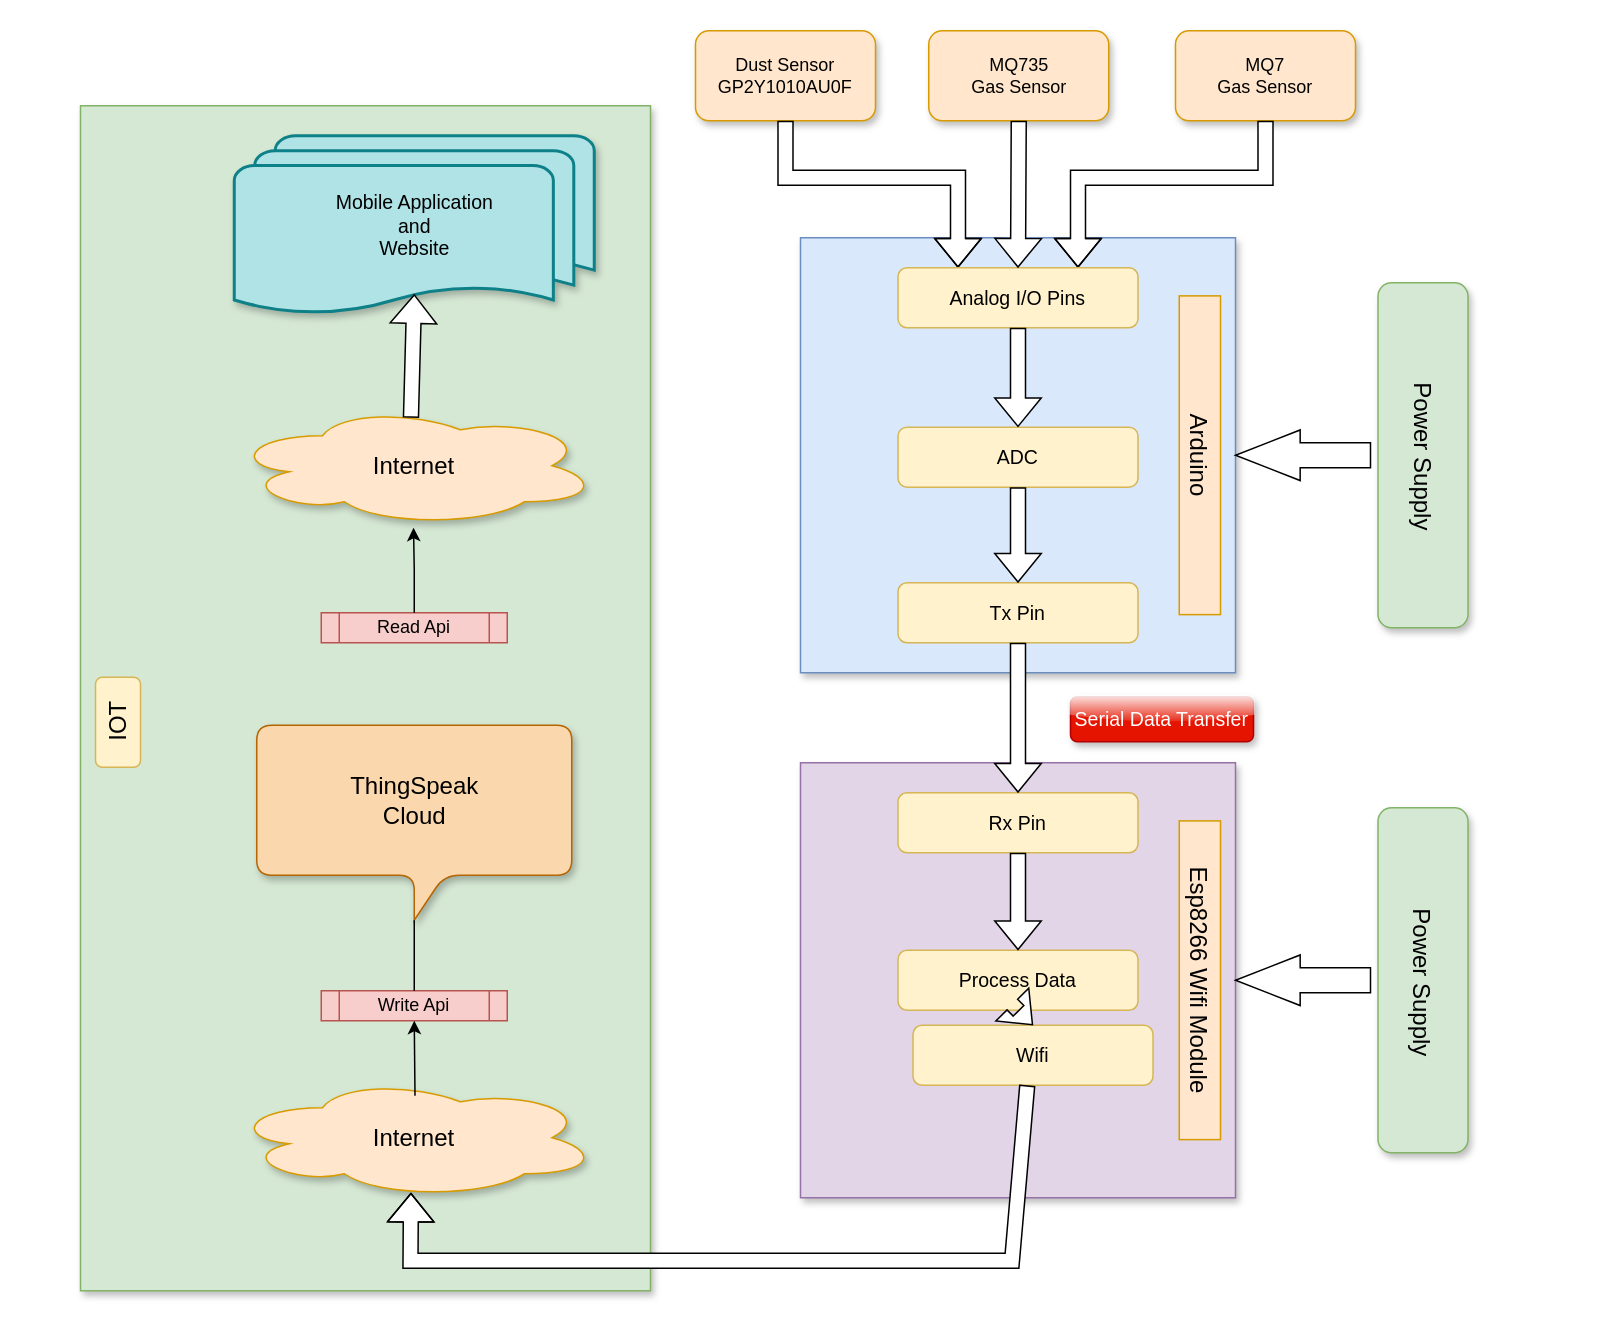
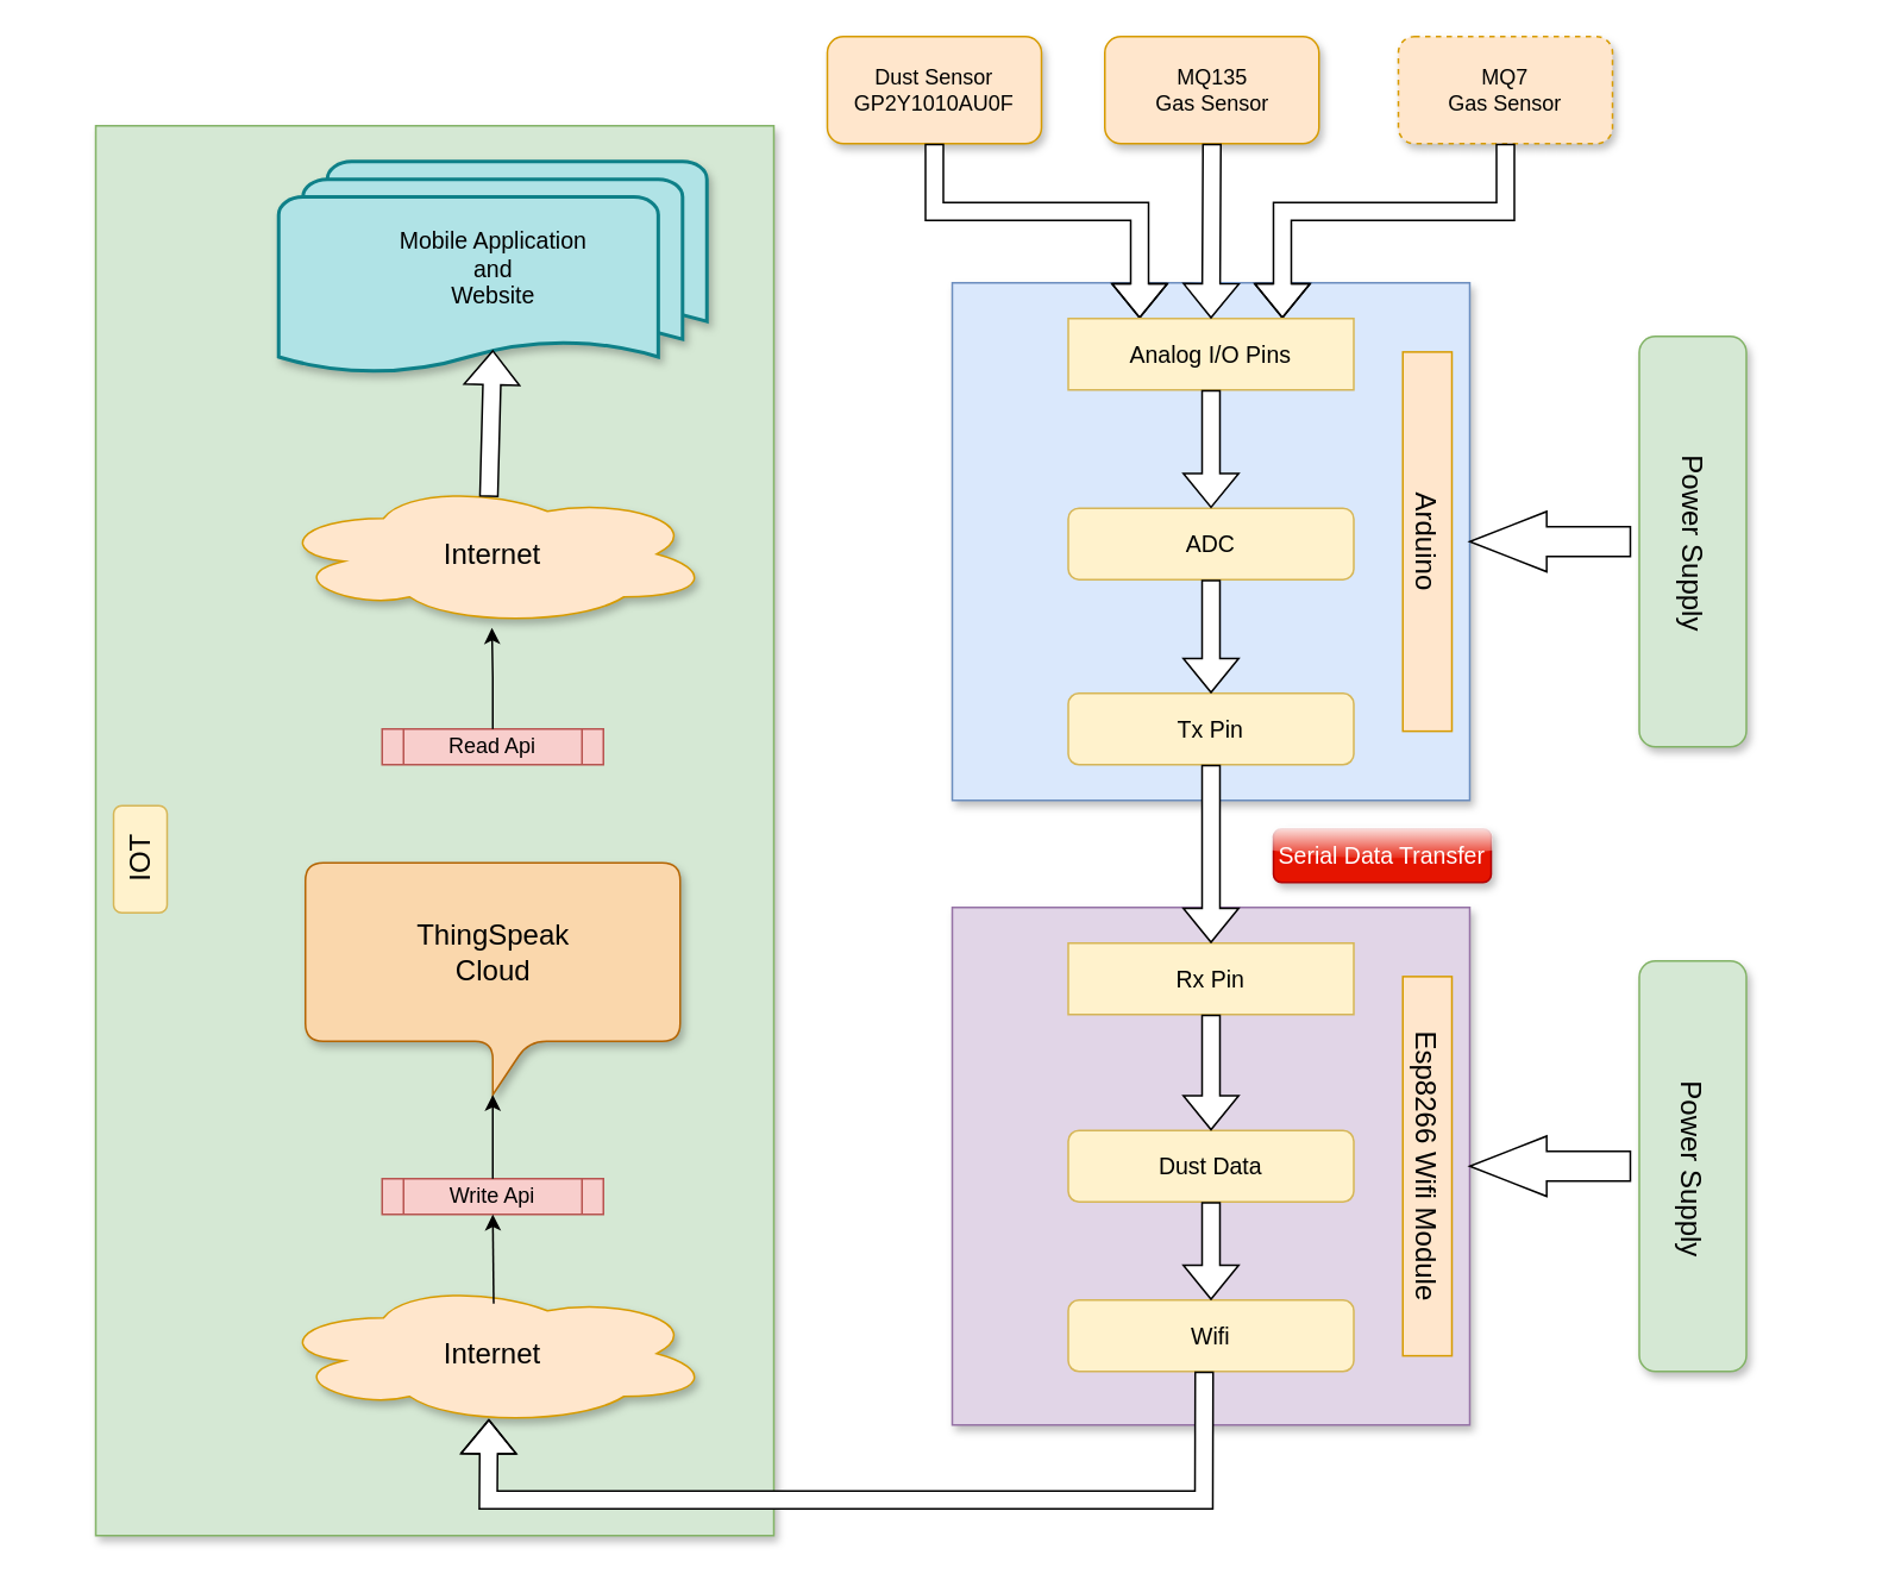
  <mxCell id="0" />
  <mxCell id="1" parent="0" />
  <mxCell id="2" value="" style="rounded=0;whiteSpace=wrap;html=1;fillColor=#d5e8d4;strokeColor=#82b366;shadow=1;" vertex="1" parent="1"><mxGeometry x="53" y="70" width="380" height="790" as="geometry" /></mxCell>
  <mxCell id="3" value="Dust Sensor&lt;br&gt;GP2Y1010AU0F" style="rounded=1;whiteSpace=wrap;html=1;fillColor=#ffe6cc;strokeColor=#d79b00;shadow=1;" vertex="1" parent="1"><mxGeometry x="463" y="20" width="120" height="60" as="geometry" /></mxCell>
- <mxCell id="4" value="MQ735&lt;br&gt;Gas Sensor" style="rounded=1;whiteSpace=wrap;html=1;fillColor=#ffe6cc;strokeColor=#d79b00;shadow=1;" vertex="1" parent="1"><mxGeometry x="618.5" y="20" width="120" height="60" as="geometry" /></mxCell>
- <mxCell id="5" value="MQ7&lt;br&gt;Gas Sensor" style="rounded=1;whiteSpace=wrap;html=1;fillColor=#ffe6cc;strokeColor=#d79b00;shadow=1;" vertex="1" parent="1"><mxGeometry x="783" y="20" width="120" height="60" as="geometry" /></mxCell>
+ <mxCell id="4" value="MQ135&lt;br&gt;Gas Sensor" style="rounded=1;whiteSpace=wrap;html=1;fillColor=#ffe6cc;strokeColor=#d79b00;shadow=1;" vertex="1" parent="1"><mxGeometry x="618.5" y="20" width="120" height="60" as="geometry" /></mxCell>
+ <mxCell id="5" value="MQ7&lt;br&gt;Gas Sensor" style="rounded=1;whiteSpace=wrap;html=1;fillColor=#ffe6cc;strokeColor=#d79b00;shadow=1;dashed=1;" vertex="1" parent="1"><mxGeometry x="783" y="20" width="120" height="60" as="geometry" /></mxCell>
  <mxCell id="6" value="" style="whiteSpace=wrap;html=1;aspect=fixed;fillColor=#dae8fc;strokeColor=#6c8ebf;glass=0;shadow=1;rounded=0;" vertex="1" parent="1"><mxGeometry x="533" y="158" width="290" height="290" as="geometry" /></mxCell>
  <mxCell id="7" value="&lt;font style=&quot;font-size: 16px;&quot;&gt;Arduino&lt;/font&gt;" style="text;html=1;align=center;verticalAlign=middle;whiteSpace=wrap;rounded=0;rotation=90;fillColor=#ffe6cc;strokeColor=#d79b00;" vertex="1" parent="1"><mxGeometry x="693" y="289.25" width="212.5" height="27.5" as="geometry" /></mxCell>
  <mxCell id="8" value="" style="rounded=1;whiteSpace=wrap;html=1;fillColor=#d5e8d4;strokeColor=#82b366;direction=north;shadow=1;" vertex="1" parent="1"><mxGeometry x="918" y="188" width="60" height="230" as="geometry" /></mxCell>
  <mxCell id="9" value="&lt;font style=&quot;font-size: 16px;&quot;&gt;Power Supply&lt;/font&gt;" style="text;html=1;strokeColor=none;fillColor=none;align=center;verticalAlign=middle;whiteSpace=wrap;rounded=0;rotation=90;" vertex="1" parent="1"><mxGeometry x="853" y="289.25" width="190" height="30" as="geometry" /></mxCell>
  <mxCell id="10" value="" style="shape=singleArrow;whiteSpace=wrap;html=1;arrowWidth=0.495;arrowSize=0.479;direction=west;fillColor=#FFFFFF;" vertex="1" parent="1"><mxGeometry x="823" y="286.12" width="90" height="33.75" as="geometry" /></mxCell>
  <mxCell id="11" value="" style="shape=flexArrow;endArrow=classic;html=1;rounded=0;exitX=0.5;exitY=1;exitDx=0;exitDy=0;fillColor=#FFFFFF;entryX=0.25;entryY=0;entryDx=0;entryDy=0;" edge="1" parent="1" source="3" target="13"><mxGeometry width="50" height="50" relative="1" as="geometry"><mxPoint x="333" y="168" as="sourcePoint" /><mxPoint x="606" y="188" as="targetPoint" /><Array as="points"><mxPoint x="523" y="118" /><mxPoint x="638" y="118" /></Array></mxGeometry></mxCell>
  <mxCell id="12" value="" style="shape=flexArrow;endArrow=classic;html=1;rounded=0;entryX=0.75;entryY=0;entryDx=0;entryDy=0;exitX=0.5;exitY=1;exitDx=0;exitDy=0;fillColor=#FFFFFF;" edge="1" parent="1" source="5" target="13"><mxGeometry width="50" height="50" relative="1" as="geometry"><mxPoint x="853" y="138" as="sourcePoint" /><mxPoint x="903" y="88" as="targetPoint" /><Array as="points"><mxPoint x="843" y="118" /><mxPoint x="718" y="118" /></Array></mxGeometry></mxCell>
- <mxCell id="13" value="&lt;font style=&quot;font-size: 13px;&quot;&gt;Analog I/O Pins&lt;/font&gt;" style="rounded=1;whiteSpace=wrap;html=1;fillColor=#fff2cc;strokeColor=#d6b656;" vertex="1" parent="1"><mxGeometry x="598" y="178" width="160" height="40" as="geometry" /></mxCell>
+ <mxCell id="13" value="&lt;font style=&quot;font-size: 13px;&quot;&gt;Analog I/O Pins&lt;/font&gt;" style="whiteSpace=wrap;html=1;fillColor=#fff2cc;strokeColor=#d6b656;rounded=0;" vertex="1" parent="1"><mxGeometry x="598" y="178" width="160" height="40" as="geometry" /></mxCell>
  <mxCell id="14" value="&lt;font style=&quot;font-size: 13px;&quot;&gt;ADC&lt;/font&gt;" style="rounded=1;whiteSpace=wrap;html=1;fillColor=#fff2cc;strokeColor=#d6b656;" vertex="1" parent="1"><mxGeometry x="598" y="284.25" width="160" height="40" as="geometry" /></mxCell>
  <mxCell id="15" value="" style="shape=flexArrow;endArrow=classic;html=1;rounded=0;exitX=0.5;exitY=1;exitDx=0;exitDy=0;entryX=0.5;entryY=0;entryDx=0;entryDy=0;fillStyle=auto;fillColor=#FFFFFF;" edge="1" parent="1" source="4" target="13"><mxGeometry width="50" height="50" relative="1" as="geometry"><mxPoint x="663" y="108" as="sourcePoint" /><mxPoint x="713" y="58" as="targetPoint" /></mxGeometry></mxCell>
  <mxCell id="16" value="" style="shape=flexArrow;endArrow=classic;html=1;rounded=0;entryX=0.5;entryY=0;entryDx=0;entryDy=0;exitX=0.5;exitY=1;exitDx=0;exitDy=0;fillColor=#FFFFFF;" edge="1" parent="1" source="13" target="14"><mxGeometry width="50" height="50" relative="1" as="geometry"><mxPoint x="683" y="228" as="sourcePoint" /><mxPoint x="713" y="218" as="targetPoint" /></mxGeometry></mxCell>
  <mxCell id="17" value="&lt;span style=&quot;font-size: 13px;&quot;&gt;Tx Pin&lt;/span&gt;" style="rounded=1;whiteSpace=wrap;html=1;fillColor=#fff2cc;strokeColor=#d6b656;" vertex="1" parent="1"><mxGeometry x="598" y="388" width="160" height="40" as="geometry" /></mxCell>
  <mxCell id="18" value="" style="shape=flexArrow;endArrow=classic;html=1;rounded=0;exitX=0.5;exitY=1;exitDx=0;exitDy=0;entryX=0.5;entryY=0;entryDx=0;entryDy=0;fillColor=#FFFFFF;" edge="1" parent="1" source="14" target="17"><mxGeometry width="50" height="50" relative="1" as="geometry"><mxPoint x="683" y="348" as="sourcePoint" /><mxPoint x="683" y="388" as="targetPoint" /></mxGeometry></mxCell>
  <mxCell id="19" value="" style="whiteSpace=wrap;html=1;aspect=fixed;fillColor=#e1d5e7;strokeColor=#9673a6;rounded=0;glass=0;shadow=1;" vertex="1" parent="1"><mxGeometry x="533" y="508" width="290" height="290" as="geometry" /></mxCell>
  <mxCell id="20" value="" style="rounded=1;whiteSpace=wrap;html=1;fillColor=#d5e8d4;strokeColor=#82b366;direction=north;shadow=1;" vertex="1" parent="1"><mxGeometry x="918" y="538" width="60" height="230" as="geometry" /></mxCell>
  <mxCell id="21" value="&lt;font style=&quot;font-size: 16px;&quot;&gt;Power Supply&lt;/font&gt;" style="text;html=1;strokeColor=none;fillColor=none;align=center;verticalAlign=middle;whiteSpace=wrap;rounded=0;rotation=90;" vertex="1" parent="1"><mxGeometry x="853" y="639.88" width="190" height="30" as="geometry" /></mxCell>
  <mxCell id="22" value="" style="shape=singleArrow;whiteSpace=wrap;html=1;arrowWidth=0.495;arrowSize=0.479;direction=west;fillColor=#FFFFFF;" vertex="1" parent="1"><mxGeometry x="823" y="636.13" width="90" height="33.75" as="geometry" /></mxCell>
  <mxCell id="23" value="&lt;font style=&quot;font-size: 16px;&quot;&gt;Esp8266 Wifi Module&lt;br&gt;&lt;/font&gt;" style="text;html=1;align=center;verticalAlign=middle;whiteSpace=wrap;rounded=0;rotation=90;fillColor=#ffe6cc;strokeColor=#d79b00;" vertex="1" parent="1"><mxGeometry x="693" y="639.25" width="212.5" height="27.5" as="geometry" /></mxCell>
  <mxCell id="24" value="&lt;font style=&quot;font-size: 13px;&quot;&gt;Serial Data Transfer&lt;/font&gt;" style="text;html=1;align=center;verticalAlign=middle;whiteSpace=wrap;rounded=1;glass=1;shadow=1;fillColor=#e51400;fontColor=#ffffff;strokeColor=#B20000;" vertex="1" parent="1"><mxGeometry x="713" y="464" width="122" height="30" as="geometry" /></mxCell>
- <mxCell id="25" value="&lt;font style=&quot;font-size: 13px;&quot;&gt;Rx Pin&lt;/font&gt;" style="rounded=1;whiteSpace=wrap;html=1;fillColor=#fff2cc;strokeColor=#d6b656;" vertex="1" parent="1"><mxGeometry x="598" y="528" width="160" height="40" as="geometry" /></mxCell>
+ <mxCell id="25" value="&lt;font style=&quot;font-size: 13px;&quot;&gt;Rx Pin&lt;/font&gt;" style="whiteSpace=wrap;html=1;fillColor=#fff2cc;strokeColor=#d6b656;rounded=0;" vertex="1" parent="1"><mxGeometry x="598" y="528" width="160" height="40" as="geometry" /></mxCell>
  <mxCell id="26" value="" style="shape=flexArrow;endArrow=classic;html=1;rounded=0;exitX=0.5;exitY=1;exitDx=0;exitDy=0;entryX=0.5;entryY=0;entryDx=0;entryDy=0;fillColor=#FFFFFF;" edge="1" parent="1" source="17" target="25"><mxGeometry width="50" height="50" relative="1" as="geometry"><mxPoint x="688" y="334" as="sourcePoint" /><mxPoint x="688" y="398" as="targetPoint" /></mxGeometry></mxCell>
- <mxCell id="27" value="&lt;span style=&quot;font-size: 13px;&quot;&gt;Process Data&lt;/span&gt;" style="rounded=1;whiteSpace=wrap;html=1;fillColor=#fff2cc;strokeColor=#d6b656;" vertex="1" parent="1"><mxGeometry x="598" y="633" width="160" height="40" as="geometry" /></mxCell>
- <mxCell id="28" value="&lt;span style=&quot;font-size: 13px;&quot;&gt;Wifi&lt;/span&gt;" style="rounded=1;whiteSpace=wrap;html=1;fillColor=#fff2cc;strokeColor=#d6b656;" vertex="1" parent="1"><mxGeometry x="608" y="683" width="160" height="40" as="geometry" /></mxCell>
+ <mxCell id="27" value="&lt;span style=&quot;font-size: 13px;&quot;&gt;Dust Data&lt;/span&gt;" style="rounded=1;whiteSpace=wrap;html=1;fillColor=#fff2cc;strokeColor=#d6b656;" vertex="1" parent="1"><mxGeometry x="598" y="633" width="160" height="40" as="geometry" /></mxCell>
+ <mxCell id="28" value="&lt;span style=&quot;font-size: 13px;&quot;&gt;Wifi&lt;/span&gt;" style="rounded=1;whiteSpace=wrap;html=1;fillColor=#fff2cc;strokeColor=#d6b656;" vertex="1" parent="1"><mxGeometry x="598" y="728" width="160" height="40" as="geometry" /></mxCell>
  <mxCell id="29" value="&lt;font style=&quot;font-size: 16px;&quot;&gt;Internet&lt;/font&gt;" style="ellipse;shape=cloud;whiteSpace=wrap;html=1;fillColor=#ffe6cc;strokeColor=#d79b00;shadow=1;" vertex="1" parent="1"><mxGeometry x="153" y="718" width="245" height="80" as="geometry" /></mxCell>
  <mxCell id="30" value="" style="shape=flexArrow;endArrow=classic;html=1;rounded=0;exitX=0.5;exitY=1;exitDx=0;exitDy=0;fillColor=#FFFFFF;entryX=0.5;entryY=0;entryDx=0;entryDy=0;" edge="1" parent="1" source="25" target="27"><mxGeometry width="50" height="50" relative="1" as="geometry"><mxPoint x="688" y="438" as="sourcePoint" /><mxPoint x="688" y="538" as="targetPoint" /></mxGeometry></mxCell>
  <mxCell id="31" value="" style="shape=flexArrow;endArrow=classic;html=1;rounded=0;exitX=0.5;exitY=1;exitDx=0;exitDy=0;fillColor=#FFFFFF;entryX=0.5;entryY=0;entryDx=0;entryDy=0;" edge="1" parent="1" source="27" target="28"><mxGeometry width="50" height="50" relative="1" as="geometry"><mxPoint x="688" y="578" as="sourcePoint" /><mxPoint x="688" y="643" as="targetPoint" /></mxGeometry></mxCell>
  <mxCell id="32" value="" style="shape=flexArrow;endArrow=classic;html=1;rounded=0;exitX=0.476;exitY=1;exitDx=0;exitDy=0;fillColor=#FFFFFF;exitPerimeter=0;entryX=0.491;entryY=0.958;entryDx=0;entryDy=0;entryPerimeter=0;" edge="1" parent="1" source="28" target="29"><mxGeometry width="50" height="50" relative="1" as="geometry"><mxPoint x="688" y="683" as="sourcePoint" /><mxPoint x="674" y="828" as="targetPoint" /><Array as="points"><mxPoint x="674" y="840" /><mxPoint x="273" y="840" /></Array></mxGeometry></mxCell>
  <mxCell id="33" value="Write Api" style="shape=process;whiteSpace=wrap;html=1;backgroundOutline=1;fillColor=#f8cecc;strokeColor=#b85450;" vertex="1" parent="1"><mxGeometry x="213.5" y="660" width="124" height="20" as="geometry" /></mxCell>
  <mxCell id="34" value="&lt;font style=&quot;font-size: 16px;&quot;&gt;ThingSpeak&lt;br&gt;Cloud&lt;/font&gt;" style="shape=callout;whiteSpace=wrap;html=1;perimeter=calloutPerimeter;rounded=1;shadow=1;fillColor=#fad7ac;strokeColor=#b46504;" vertex="1" parent="1"><mxGeometry x="170.5" y="483" width="210" height="130" as="geometry" /></mxCell>
  <mxCell id="35" value="Read Api" style="shape=process;whiteSpace=wrap;html=1;backgroundOutline=1;fillColor=#f8cecc;strokeColor=#b85450;" vertex="1" parent="1"><mxGeometry x="213.5" y="408" width="124" height="20" as="geometry" /></mxCell>
  <mxCell id="36" value="&lt;font style=&quot;font-size: 16px;&quot;&gt;Internet&lt;/font&gt;" style="ellipse;shape=cloud;whiteSpace=wrap;html=1;fillColor=#ffe6cc;strokeColor=#d79b00;shadow=1;" vertex="1" parent="1"><mxGeometry x="153" y="270" width="245" height="80" as="geometry" /></mxCell>
  <mxCell id="37" value="&lt;font style=&quot;font-size: 13px;&quot;&gt;Mobile Application&lt;br&gt;and&lt;br&gt;Website&lt;/font&gt;" style="strokeWidth=2;html=1;shape=mxgraph.flowchart.multi-document;whiteSpace=wrap;fillColor=#b0e3e6;strokeColor=#0e8088;shadow=1;" vertex="1" parent="1"><mxGeometry x="155.5" y="90" width="240" height="120" as="geometry" /></mxCell>
  <mxCell id="38" value="" style="endArrow=classic;html=1;rounded=0;entryX=0.5;entryY=1;entryDx=0;entryDy=0;" edge="1" parent="1" target="33"><mxGeometry width="50" height="50" relative="1" as="geometry"><mxPoint x="276" y="730" as="sourcePoint" /><mxPoint x="273" y="700" as="targetPoint" /></mxGeometry></mxCell>
- <mxCell id="39" style="edgeStyle=orthogonalEdgeStyle;rounded=0;orthogonalLoop=1;jettySize=auto;html=1;exitX=0.5;exitY=0;exitDx=0;exitDy=0;entryX=0;entryY=0;entryDx=105;entryDy=130;entryPerimeter=0;endArrow=none;" edge="1" parent="1" source="33" target="34"><mxGeometry relative="1" as="geometry" /></mxCell>
+ <mxCell id="39" style="edgeStyle=orthogonalEdgeStyle;rounded=0;orthogonalLoop=1;jettySize=auto;html=1;exitX=0.5;exitY=0;exitDx=0;exitDy=0;entryX=0;entryY=0;entryDx=105;entryDy=130;entryPerimeter=0;" edge="1" parent="1" source="33" target="34"><mxGeometry relative="1" as="geometry" /></mxCell>
  <mxCell id="40" style="edgeStyle=orthogonalEdgeStyle;rounded=0;orthogonalLoop=1;jettySize=auto;html=1;exitX=0.5;exitY=0;exitDx=0;exitDy=0;entryX=0.498;entryY=1.017;entryDx=0;entryDy=0;entryPerimeter=0;" edge="1" parent="1" source="35" target="36"><mxGeometry relative="1" as="geometry" /></mxCell>
  <mxCell id="41" value="" style="shape=flexArrow;endArrow=classic;html=1;rounded=0;exitX=0.491;exitY=0.1;exitDx=0;exitDy=0;entryX=0.5;entryY=0.88;entryDx=0;entryDy=0;fillColor=#FFFFFF;exitPerimeter=0;entryPerimeter=0;" edge="1" parent="1" source="36" target="37"><mxGeometry width="50" height="50" relative="1" as="geometry"><mxPoint x="688" y="438" as="sourcePoint" /><mxPoint x="688" y="538" as="targetPoint" /></mxGeometry></mxCell>
  <mxCell id="42" value="" style="rounded=1;whiteSpace=wrap;html=1;fillColor=#fff2cc;strokeColor=#d6b656;" vertex="1" parent="1"><mxGeometry x="63" y="451" width="30" height="60" as="geometry" /></mxCell>
  <mxCell id="43" value="&lt;font style=&quot;font-size: 16px;&quot;&gt;IOT&lt;/font&gt;" style="text;html=1;align=center;verticalAlign=middle;whiteSpace=wrap;rounded=0;rotation=270;" vertex="1" parent="1"><mxGeometry x="20.5" y="468" width="115" height="26" as="geometry" /></mxCell>
